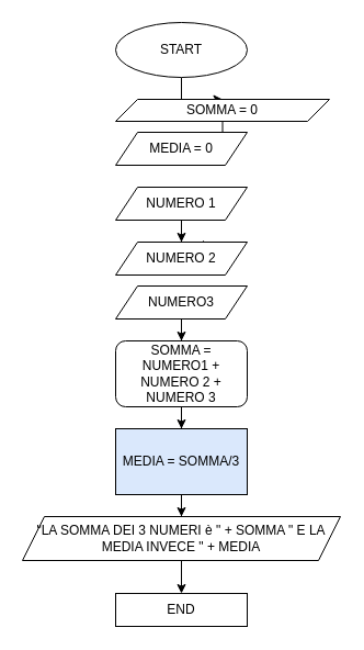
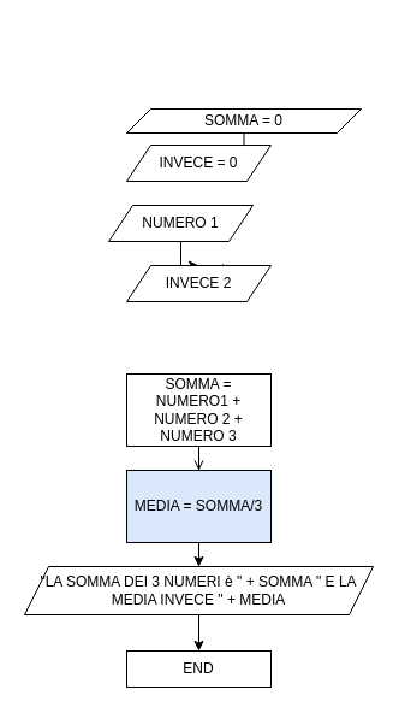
  <mxCell id="0" />
  <mxCell id="1" parent="0" />
- <mxCell id="2" style="edgeStyle=orthogonalEdgeStyle;rounded=0;orthogonalLoop=1;jettySize=auto;html=1;" edge="1" parent="1" source="3" target="13"><mxGeometry relative="1" as="geometry" /></mxCell>
- <mxCell id="3" value="START" style="ellipse;whiteSpace=wrap;html=1;" vertex="1" parent="1"><mxGeometry x="105" y="20" width="120" height="50" as="geometry" /></mxCell>
  <mxCell id="4" value="" style="edgeStyle=orthogonalEdgeStyle;rounded=0;orthogonalLoop=1;jettySize=auto;html=1;" edge="1" parent="1" source="6" target="7"><mxGeometry relative="1" as="geometry" /></mxCell>
  <mxCell id="5" style="edgeStyle=orthogonalEdgeStyle;rounded=0;orthogonalLoop=1;jettySize=auto;html=1;entryX=0.667;entryY=-0.067;entryDx=0;entryDy=0;entryPerimeter=0;" edge="1" parent="1" source="6" target="7"><mxGeometry relative="1" as="geometry" /></mxCell>
- <mxCell id="6" value="NUMERO 1" style="shape=parallelogram;perimeter=parallelogramPerimeter;whiteSpace=wrap;html=1;fixedSize=1;" vertex="1" parent="1"><mxGeometry x="105" y="170" width="120" height="30" as="geometry" /></mxCell>
- <mxCell id="7" value="NUMERO 2" style="shape=parallelogram;perimeter=parallelogramPerimeter;whiteSpace=wrap;html=1;fixedSize=1;" vertex="1" parent="1"><mxGeometry x="105" y="220" width="120" height="30" as="geometry" /></mxCell>
- <mxCell id="8" style="edgeStyle=orthogonalEdgeStyle;rounded=0;orthogonalLoop=1;jettySize=auto;html=1;" edge="1" parent="1" source="9" target="11"><mxGeometry relative="1" as="geometry" /></mxCell>
- <mxCell id="9" value="NUMERO3" style="shape=parallelogram;perimeter=parallelogramPerimeter;whiteSpace=wrap;html=1;fixedSize=1;" vertex="1" parent="1"><mxGeometry x="105" y="260" width="120" height="30" as="geometry" /></mxCell>
- <mxCell id="10" style="edgeStyle=orthogonalEdgeStyle;rounded=0;orthogonalLoop=1;jettySize=auto;html=1;" edge="1" parent="1" source="11" target="17"><mxGeometry relative="1" as="geometry" /></mxCell>
- <mxCell id="11" value="SOMMA = NUMERO1 + NUMERO 2 + NUMERO 3" style="whiteSpace=wrap;html=1;rounded=1;" vertex="1" parent="1"><mxGeometry x="105" y="310" width="120" height="60" as="geometry" /></mxCell>
+ <mxCell id="6" value="NUMERO 1" style="shape=parallelogram;perimeter=parallelogramPerimeter;whiteSpace=wrap;html=1;fixedSize=1;" vertex="1" parent="1"><mxGeometry x="90" y="170" width="120" height="30" as="geometry" /></mxCell>
+ <mxCell id="7" value="INVECE 2" style="shape=parallelogram;perimeter=parallelogramPerimeter;whiteSpace=wrap;html=1;fixedSize=1;" vertex="1" parent="1"><mxGeometry x="105" y="220" width="120" height="30" as="geometry" /></mxCell>
+ <mxCell id="10" style="edgeStyle=orthogonalEdgeStyle;rounded=0;orthogonalLoop=1;jettySize=auto;html=1;endArrow=open;" edge="1" parent="1" source="11" target="17"><mxGeometry relative="1" as="geometry" /></mxCell>
+ <mxCell id="11" value="SOMMA = NUMERO1 + NUMERO 2 + NUMERO 3" style="rounded=0;whiteSpace=wrap;html=1;" vertex="1" parent="1"><mxGeometry x="105" y="310" width="120" height="60" as="geometry" /></mxCell>
  <mxCell id="12" style="edgeStyle=orthogonalEdgeStyle;rounded=0;orthogonalLoop=1;jettySize=auto;html=1;" edge="1" parent="1" source="13" target="14"><mxGeometry relative="1" as="geometry" /></mxCell>
  <mxCell id="13" value="SOMMA = 0" style="shape=parallelogram;perimeter=parallelogramPerimeter;whiteSpace=wrap;html=1;fixedSize=1;" vertex="1" parent="1"><mxGeometry x="105" y="90" width="195" height="20" as="geometry" /></mxCell>
- <mxCell id="14" value="MEDIA = 0" style="shape=parallelogram;perimeter=parallelogramPerimeter;whiteSpace=wrap;html=1;fixedSize=1;" vertex="1" parent="1"><mxGeometry x="105" y="120" width="120" height="30" as="geometry" /></mxCell>
+ <mxCell id="14" value="INVECE = 0" style="shape=parallelogram;perimeter=parallelogramPerimeter;whiteSpace=wrap;html=1;fixedSize=1;" vertex="1" parent="1"><mxGeometry x="105" y="120" width="120" height="30" as="geometry" /></mxCell>
  <mxCell id="15" style="edgeStyle=orthogonalEdgeStyle;rounded=0;orthogonalLoop=1;jettySize=auto;html=1;exitX=0.5;exitY=1;exitDx=0;exitDy=0;" edge="1" parent="1" source="14" target="14"><mxGeometry relative="1" as="geometry" /></mxCell>
  <mxCell id="16" style="edgeStyle=orthogonalEdgeStyle;rounded=0;orthogonalLoop=1;jettySize=auto;html=1;exitX=0.5;exitY=1;exitDx=0;exitDy=0;" edge="1" parent="1" source="17" target="19"><mxGeometry relative="1" as="geometry" /></mxCell>
  <mxCell id="17" value="MEDIA = SOMMA/3" style="rounded=0;whiteSpace=wrap;html=1;fillColor=#dae8fc;" vertex="1" parent="1"><mxGeometry x="105" y="390" width="120" height="60" as="geometry" /></mxCell>
  <mxCell id="18" value="" style="edgeStyle=orthogonalEdgeStyle;rounded=0;orthogonalLoop=1;jettySize=auto;html=1;" edge="1" parent="1" source="19" target="20"><mxGeometry relative="1" as="geometry" /></mxCell>
  <mxCell id="19" value="&quot;LA SOMMA DEI 3 NUMERI è &quot; + SOMMA &quot; E LA MEDIA INVECE &quot; + MEDIA" style="shape=parallelogram;perimeter=parallelogramPerimeter;whiteSpace=wrap;html=1;fixedSize=1;" vertex="1" parent="1"><mxGeometry x="20" y="470" width="290" height="40" as="geometry" /></mxCell>
  <mxCell id="20" value="END" style="whiteSpace=wrap;html=1;rounded=0;" vertex="1" parent="1"><mxGeometry x="105" y="540" width="120" height="30" as="geometry" /></mxCell>
